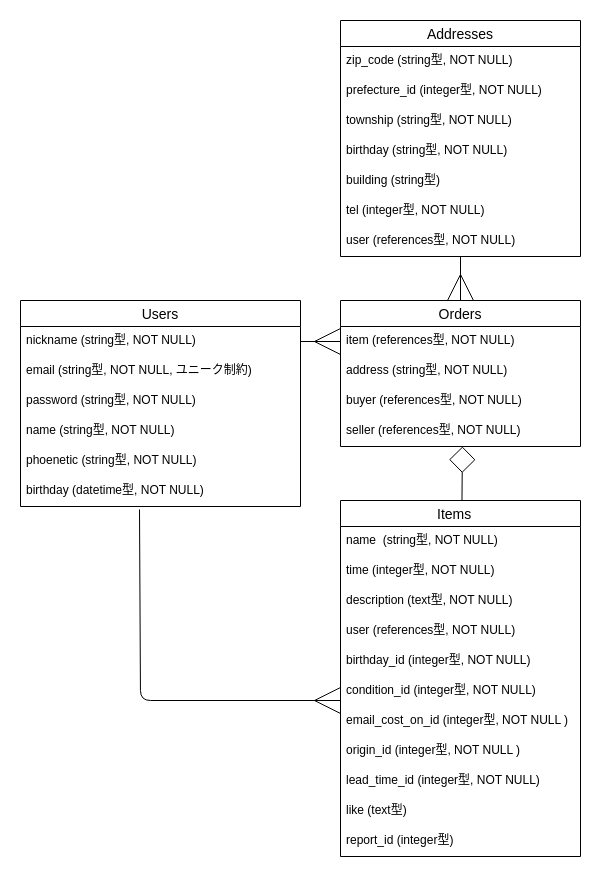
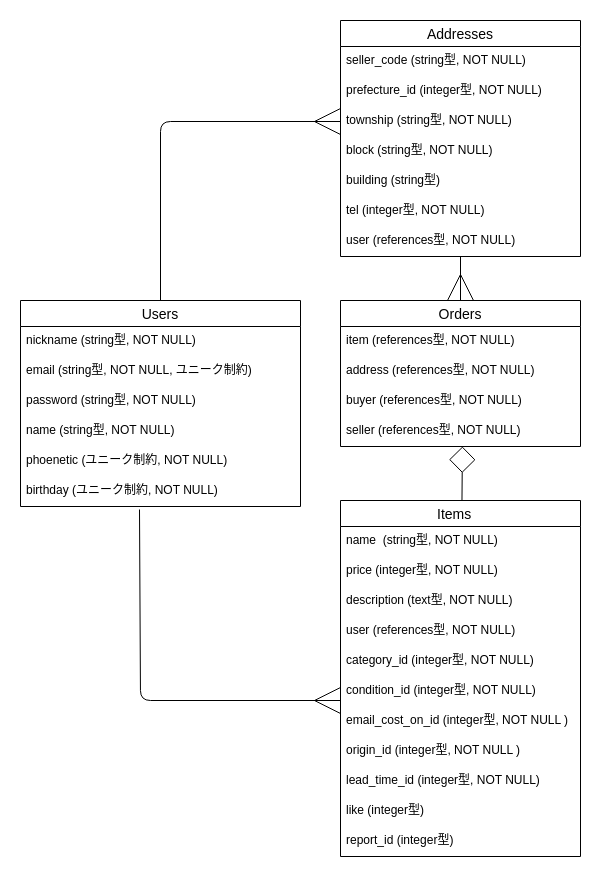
  <mxCell id="0" />
  <mxCell id="1" parent="0" />
+ <mxCell id="2" style="edgeStyle=none;html=1;exitX=0.5;exitY=0;exitDx=0;exitDy=0;entryX=0;entryY=0.5;entryDx=0;entryDy=0;endArrow=ERmany;endFill=0;endSize=24;" parent="1" source="3" target="26" edge="1"><mxGeometry relative="1" as="geometry"><mxPoint x="220" y="220" as="targetPoint" /><Array as="points"><mxPoint x="160" y="121" /></Array></mxGeometry></mxCell>
  <mxCell id="3" value="Users" style="swimlane;fontStyle=0;childLayout=stackLayout;horizontal=1;startSize=26;horizontalStack=0;resizeParent=1;resizeParentMax=0;resizeLast=0;collapsible=1;marginBottom=0;align=center;fontSize=14;" parent="1" vertex="1"><mxGeometry x="20" y="300" width="280" height="206" as="geometry" /></mxCell>
  <mxCell id="4" value="nickname (string型, NOT NULL)   " style="text;strokeColor=none;fillColor=none;spacingLeft=4;spacingRight=4;overflow=hidden;rotatable=0;points=[[0,0.5],[1,0.5]];portConstraint=eastwest;fontSize=12;" parent="3" vertex="1"><mxGeometry y="26" width="280" height="30" as="geometry" /></mxCell>
  <mxCell id="5" value="email (string型, NOT NULL, ユニーク制約)" style="text;strokeColor=none;fillColor=none;spacingLeft=4;spacingRight=4;overflow=hidden;rotatable=0;points=[[0,0.5],[1,0.5]];portConstraint=eastwest;fontSize=12;" parent="3" vertex="1"><mxGeometry y="56" width="280" height="30" as="geometry" /></mxCell>
  <mxCell id="6" value="password (string型, NOT NULL)" style="text;strokeColor=none;fillColor=none;spacingLeft=4;spacingRight=4;overflow=hidden;rotatable=0;points=[[0,0.5],[1,0.5]];portConstraint=eastwest;fontSize=12;" parent="3" vertex="1"><mxGeometry y="86" width="280" height="30" as="geometry" /></mxCell>
  <mxCell id="7" value="name (string型, NOT NULL)" style="text;strokeColor=none;fillColor=none;spacingLeft=4;spacingRight=4;overflow=hidden;rotatable=0;points=[[0,0.5],[1,0.5]];portConstraint=eastwest;fontSize=12;fontFamily=Helvetica;fontColor=default;" vertex="1" parent="3"><mxGeometry y="116" width="280" height="30" as="geometry" /></mxCell>
- <mxCell id="8" value="phoenetic (string型, NOT NULL)" style="text;strokeColor=none;fillColor=none;spacingLeft=4;spacingRight=4;overflow=hidden;rotatable=0;points=[[0,0.5],[1,0.5]];portConstraint=eastwest;fontSize=12;fontFamily=Helvetica;fontColor=default;" vertex="1" parent="3"><mxGeometry y="146" width="280" height="30" as="geometry" /></mxCell>
- <mxCell id="9" value="birthday (datetime型, NOT NULL)" style="text;strokeColor=none;fillColor=none;spacingLeft=4;spacingRight=4;overflow=hidden;rotatable=0;points=[[0,0.5],[1,0.5]];portConstraint=eastwest;fontSize=12;" parent="3" vertex="1"><mxGeometry y="176" width="280" height="30" as="geometry" /></mxCell>
+ <mxCell id="8" value="phoenetic (ユニーク制約, NOT NULL)" style="text;strokeColor=none;fillColor=none;spacingLeft=4;spacingRight=4;overflow=hidden;rotatable=0;points=[[0,0.5],[1,0.5]];portConstraint=eastwest;fontSize=12;fontFamily=Helvetica;fontColor=default;" vertex="1" parent="3"><mxGeometry y="146" width="280" height="30" as="geometry" /></mxCell>
+ <mxCell id="9" value="birthday (ユニーク制約, NOT NULL)" style="text;strokeColor=none;fillColor=none;spacingLeft=4;spacingRight=4;overflow=hidden;rotatable=0;points=[[0,0.5],[1,0.5]];portConstraint=eastwest;fontSize=12;" parent="3" vertex="1"><mxGeometry y="176" width="280" height="30" as="geometry" /></mxCell>
  <mxCell id="10" value="Items   " style="swimlane;fontStyle=0;childLayout=stackLayout;horizontal=1;startSize=26;horizontalStack=0;resizeParent=1;resizeParentMax=0;resizeLast=0;collapsible=1;marginBottom=0;align=center;fontSize=14;" parent="1" vertex="1"><mxGeometry x="340" y="500" width="240" height="356" as="geometry" /></mxCell>
  <mxCell id="11" value="name  (string型, NOT NULL)" style="text;strokeColor=none;fillColor=none;spacingLeft=4;spacingRight=4;overflow=hidden;rotatable=0;points=[[0,0.5],[1,0.5]];portConstraint=eastwest;fontSize=12;" parent="10" vertex="1"><mxGeometry y="26" width="240" height="30" as="geometry" /></mxCell>
- <mxCell id="12" value="time (integer型, NOT NULL)" style="text;strokeColor=none;fillColor=none;spacingLeft=4;spacingRight=4;overflow=hidden;rotatable=0;points=[[0,0.5],[1,0.5]];portConstraint=eastwest;fontSize=12;" parent="10" vertex="1"><mxGeometry y="56" width="240" height="30" as="geometry" /></mxCell>
+ <mxCell id="12" value="price (integer型, NOT NULL)" style="text;strokeColor=none;fillColor=none;spacingLeft=4;spacingRight=4;overflow=hidden;rotatable=0;points=[[0,0.5],[1,0.5]];portConstraint=eastwest;fontSize=12;" parent="10" vertex="1"><mxGeometry y="56" width="240" height="30" as="geometry" /></mxCell>
  <mxCell id="13" value="description (text型, NOT NULL)" style="text;strokeColor=none;fillColor=none;spacingLeft=4;spacingRight=4;overflow=hidden;rotatable=0;points=[[0,0.5],[1,0.5]];portConstraint=eastwest;fontSize=12;" parent="10" vertex="1"><mxGeometry y="86" width="240" height="30" as="geometry" /></mxCell>
  <mxCell id="14" value="user (references型, NOT NULL)" style="text;strokeColor=none;fillColor=none;spacingLeft=4;spacingRight=4;overflow=hidden;rotatable=0;points=[[0,0.5],[1,0.5]];portConstraint=eastwest;fontSize=12;" parent="10" vertex="1"><mxGeometry y="116" width="240" height="30" as="geometry" /></mxCell>
- <mxCell id="15" value="birthday_id (integer型, NOT NULL)" style="text;strokeColor=none;fillColor=none;spacingLeft=4;spacingRight=4;overflow=hidden;rotatable=0;points=[[0,0.5],[1,0.5]];portConstraint=eastwest;fontSize=12;" vertex="1" parent="10"><mxGeometry y="146" width="240" height="30" as="geometry" /></mxCell>
+ <mxCell id="15" value="category_id (integer型, NOT NULL)" style="text;strokeColor=none;fillColor=none;spacingLeft=4;spacingRight=4;overflow=hidden;rotatable=0;points=[[0,0.5],[1,0.5]];portConstraint=eastwest;fontSize=12;" vertex="1" parent="10"><mxGeometry y="146" width="240" height="30" as="geometry" /></mxCell>
  <mxCell id="16" value="condition_id (integer型, NOT NULL)" style="text;strokeColor=none;fillColor=none;spacingLeft=4;spacingRight=4;overflow=hidden;rotatable=0;points=[[0,0.5],[1,0.5]];portConstraint=eastwest;fontSize=12;" vertex="1" parent="10"><mxGeometry y="176" width="240" height="30" as="geometry" /></mxCell>
  <mxCell id="17" value="email_cost_on_id (integer型, NOT NULL )" style="text;strokeColor=none;fillColor=none;spacingLeft=4;spacingRight=4;overflow=hidden;rotatable=0;points=[[0,0.5],[1,0.5]];portConstraint=eastwest;fontSize=12;fontFamily=Helvetica;fontColor=default;" vertex="1" parent="10"><mxGeometry y="206" width="240" height="30" as="geometry" /></mxCell>
  <mxCell id="18" value="origin_id (integer型, NOT NULL )" style="text;strokeColor=none;fillColor=none;spacingLeft=4;spacingRight=4;overflow=hidden;rotatable=0;points=[[0,0.5],[1,0.5]];portConstraint=eastwest;fontSize=12;fontFamily=Helvetica;fontColor=default;" vertex="1" parent="10"><mxGeometry y="236" width="240" height="30" as="geometry" /></mxCell>
  <mxCell id="19" value="lead_time_id (integer型, NOT NULL)" style="text;strokeColor=none;fillColor=none;spacingLeft=4;spacingRight=4;overflow=hidden;rotatable=0;points=[[0,0.5],[1,0.5]];portConstraint=eastwest;fontSize=12;" vertex="1" parent="10"><mxGeometry y="266" width="240" height="30" as="geometry" /></mxCell>
- <mxCell id="20" value="like (text型)" style="text;strokeColor=none;fillColor=none;spacingLeft=4;spacingRight=4;overflow=hidden;rotatable=0;points=[[0,0.5],[1,0.5]];portConstraint=eastwest;fontSize=12;fontFamily=Helvetica;fontColor=default;" vertex="1" parent="10"><mxGeometry y="296" width="240" height="30" as="geometry" /></mxCell>
+ <mxCell id="20" value="like (integer型)" style="text;strokeColor=none;fillColor=none;spacingLeft=4;spacingRight=4;overflow=hidden;rotatable=0;points=[[0,0.5],[1,0.5]];portConstraint=eastwest;fontSize=12;fontFamily=Helvetica;fontColor=default;" vertex="1" parent="10"><mxGeometry y="296" width="240" height="30" as="geometry" /></mxCell>
  <mxCell id="21" value="report_id (integer型)" style="text;strokeColor=none;fillColor=none;spacingLeft=4;spacingRight=4;overflow=hidden;rotatable=0;points=[[0,0.5],[1,0.5]];portConstraint=eastwest;fontSize=12;fontFamily=Helvetica;fontColor=default;" vertex="1" parent="10"><mxGeometry y="326" width="240" height="30" as="geometry" /></mxCell>
  <mxCell id="22" style="edgeStyle=none;html=1;entryX=0.5;entryY=0;entryDx=0;entryDy=0;fontFamily=Helvetica;fontSize=12;fontColor=default;endArrow=ERmany;endFill=0;strokeWidth=1;endSize=24;startSize=6;sourcePerimeterSpacing=0;exitX=0.5;exitY=1;exitDx=0;exitDy=0;exitPerimeter=0;" edge="1" parent="1" source="30" target="32"><mxGeometry relative="1" as="geometry"><mxPoint x="460" y="250" as="sourcePoint" /></mxGeometry></mxCell>
  <mxCell id="23" value="Addresses" style="swimlane;fontStyle=0;childLayout=stackLayout;horizontal=1;startSize=26;horizontalStack=0;resizeParent=1;resizeParentMax=0;resizeLast=0;collapsible=1;marginBottom=0;align=center;fontSize=14;" parent="1" vertex="1"><mxGeometry x="340" y="20" width="240" height="236" as="geometry" /></mxCell>
- <mxCell id="24" value="zip_code (string型, NOT NULL)" style="text;strokeColor=none;fillColor=none;spacingLeft=4;spacingRight=4;overflow=hidden;rotatable=0;points=[[0,0.5],[1,0.5]];portConstraint=eastwest;fontSize=12;" parent="23" vertex="1"><mxGeometry y="26" width="240" height="30" as="geometry" /></mxCell>
+ <mxCell id="24" value="seller_code (string型, NOT NULL)" style="text;strokeColor=none;fillColor=none;spacingLeft=4;spacingRight=4;overflow=hidden;rotatable=0;points=[[0,0.5],[1,0.5]];portConstraint=eastwest;fontSize=12;" parent="23" vertex="1"><mxGeometry y="26" width="240" height="30" as="geometry" /></mxCell>
  <mxCell id="25" value="prefecture_id (integer型, NOT NULL)" style="text;strokeColor=none;fillColor=none;spacingLeft=4;spacingRight=4;overflow=hidden;rotatable=0;points=[[0,0.5],[1,0.5]];portConstraint=eastwest;fontSize=12;" parent="23" vertex="1"><mxGeometry y="56" width="240" height="30" as="geometry" /></mxCell>
  <mxCell id="26" value="township (string型, NOT NULL)" style="text;strokeColor=none;fillColor=none;spacingLeft=4;spacingRight=4;overflow=hidden;rotatable=0;points=[[0,0.5],[1,0.5]];portConstraint=eastwest;fontSize=12;" vertex="1" parent="23"><mxGeometry y="86" width="240" height="30" as="geometry" /></mxCell>
- <mxCell id="27" value="birthday (string型, NOT NULL)" style="text;strokeColor=none;fillColor=none;spacingLeft=4;spacingRight=4;overflow=hidden;rotatable=0;points=[[0,0.5],[1,0.5]];portConstraint=eastwest;fontSize=12;" vertex="1" parent="23"><mxGeometry y="116" width="240" height="30" as="geometry" /></mxCell>
+ <mxCell id="27" value="block (string型, NOT NULL)" style="text;strokeColor=none;fillColor=none;spacingLeft=4;spacingRight=4;overflow=hidden;rotatable=0;points=[[0,0.5],[1,0.5]];portConstraint=eastwest;fontSize=12;" vertex="1" parent="23"><mxGeometry y="116" width="240" height="30" as="geometry" /></mxCell>
  <mxCell id="28" value="building (string型)" style="text;strokeColor=none;fillColor=none;spacingLeft=4;spacingRight=4;overflow=hidden;rotatable=0;points=[[0,0.5],[1,0.5]];portConstraint=eastwest;fontSize=12;" vertex="1" parent="23"><mxGeometry y="146" width="240" height="30" as="geometry" /></mxCell>
  <mxCell id="29" value="tel (integer型, NOT NULL)" style="text;strokeColor=none;fillColor=none;spacingLeft=4;spacingRight=4;overflow=hidden;rotatable=0;points=[[0,0.5],[1,0.5]];portConstraint=eastwest;fontSize=12;" vertex="1" parent="23"><mxGeometry y="176" width="240" height="30" as="geometry" /></mxCell>
  <mxCell id="30" value="user (references型, NOT NULL)" style="text;strokeColor=none;fillColor=none;spacingLeft=4;spacingRight=4;overflow=hidden;rotatable=0;points=[[0,0.5],[1,0.5]];portConstraint=eastwest;fontSize=12;" vertex="1" parent="23"><mxGeometry y="206" width="240" height="30" as="geometry" /></mxCell>
- <mxCell id="31" style="edgeStyle=none;html=1;entryX=0;entryY=0.5;entryDx=0;entryDy=0;endArrow=ERmany;endFill=0;endSize=24;exitX=1;exitY=0.5;exitDx=0;exitDy=0;" parent="1" source="4" target="33" edge="1"><mxGeometry relative="1" as="geometry"><mxPoint x="220" y="340" as="targetPoint" /><mxPoint x="220" y="340" as="sourcePoint" /><Array as="points" /></mxGeometry></mxCell>
  <mxCell id="32" value="Orders" style="swimlane;fontStyle=0;childLayout=stackLayout;horizontal=1;startSize=26;horizontalStack=0;resizeParent=1;resizeParentMax=0;resizeLast=0;collapsible=1;marginBottom=0;align=center;fontSize=14;" parent="1" vertex="1"><mxGeometry x="340" y="300" width="240" height="146" as="geometry" /></mxCell>
  <mxCell id="33" value="item (references型, NOT NULL)" style="text;strokeColor=none;fillColor=none;spacingLeft=4;spacingRight=4;overflow=hidden;rotatable=0;points=[[0,0.5],[1,0.5]];portConstraint=eastwest;fontSize=12;" parent="32" vertex="1"><mxGeometry y="26" width="240" height="30" as="geometry" /></mxCell>
- <mxCell id="34" value="address (string型, NOT NULL)" style="text;strokeColor=none;fillColor=none;spacingLeft=4;spacingRight=4;overflow=hidden;rotatable=0;points=[[0,0.5],[1,0.5]];portConstraint=eastwest;fontSize=12;" vertex="1" parent="32"><mxGeometry y="56" width="240" height="30" as="geometry" /></mxCell>
+ <mxCell id="34" value="address (references型, NOT NULL)" style="text;strokeColor=none;fillColor=none;spacingLeft=4;spacingRight=4;overflow=hidden;rotatable=0;points=[[0,0.5],[1,0.5]];portConstraint=eastwest;fontSize=12;" vertex="1" parent="32"><mxGeometry y="56" width="240" height="30" as="geometry" /></mxCell>
  <mxCell id="35" value="buyer (references型, NOT NULL)" style="text;strokeColor=none;fillColor=none;spacingLeft=4;spacingRight=4;overflow=hidden;rotatable=0;points=[[0,0.5],[1,0.5]];portConstraint=eastwest;fontSize=12;fontFamily=Helvetica;fontColor=default;" vertex="1" parent="32"><mxGeometry y="86" width="240" height="30" as="geometry" /></mxCell>
  <mxCell id="36" value="seller (references型, NOT NULL)" style="text;strokeColor=none;fillColor=none;spacingLeft=4;spacingRight=4;overflow=hidden;rotatable=0;points=[[0,0.5],[1,0.5]];portConstraint=eastwest;fontSize=12;" parent="32" vertex="1"><mxGeometry y="116" width="240" height="30" as="geometry" /></mxCell>
  <mxCell id="37" style="edgeStyle=none;html=1;endArrow=diamond;endFill=0;endSize=24;entryX=0.508;entryY=1;entryDx=0;entryDy=0;entryPerimeter=0;" parent="1" source="10" target="36" edge="1"><mxGeometry relative="1" as="geometry"><mxPoint x="460" y="510" as="targetPoint" /></mxGeometry></mxCell>
  <mxCell id="38" style="edgeStyle=none;html=1;strokeWidth=1;fontFamily=Helvetica;fontSize=12;fontColor=default;endArrow=ERmany;endFill=0;startSize=6;endSize=24;sourcePerimeterSpacing=0;exitX=0.425;exitY=1.1;exitDx=0;exitDy=0;exitPerimeter=0;" edge="1" parent="1" source="9"><mxGeometry relative="1" as="geometry"><mxPoint x="140" y="530" as="sourcePoint" /><mxPoint x="340" y="700" as="targetPoint" /><Array as="points"><mxPoint x="140" y="700" /></Array></mxGeometry></mxCell>
